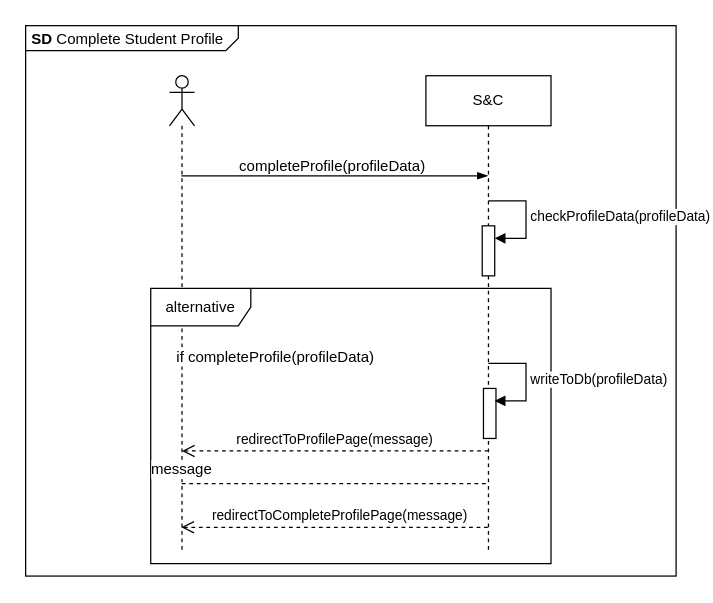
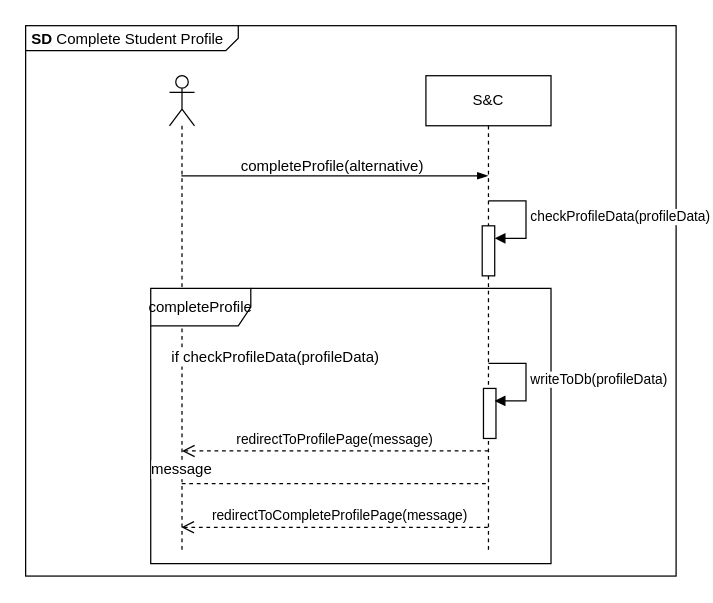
  <mxCell id="0" />
  <mxCell id="1" parent="0" />
  <mxCell id="2" value="&lt;p style=&quot;margin:0px;margin-top:4px;margin-left:5px;text-align:left;&quot;&gt;&lt;b&gt;SD&lt;/b&gt;  Complete Student Profile&lt;/p&gt;" style="html=1;shape=mxgraph.sysml.package;overflow=fill;labelX=170.62;align=left;spacingLeft=5;verticalAlign=top;spacingTop=-3;" vertex="1" parent="1"><mxGeometry x="20" width="520" height="440" as="geometry" y="20" /></mxCell>
  <mxCell id="3" value="" style="shape=umlLifeline;perimeter=lifelinePerimeter;whiteSpace=wrap;html=1;container=1;dropTarget=0;collapsible=0;recursiveResize=0;outlineConnect=0;portConstraint=eastwest;newEdgeStyle={&quot;curved&quot;:0,&quot;rounded&quot;:0};participant=umlActor;" vertex="1" parent="1"><mxGeometry x="135" y="60" width="20" height="380" as="geometry" /></mxCell>
  <mxCell id="4" value="S&amp;amp;C" style="shape=umlLifeline;perimeter=lifelinePerimeter;whiteSpace=wrap;html=1;container=1;dropTarget=0;collapsible=0;recursiveResize=0;outlineConnect=0;portConstraint=eastwest;newEdgeStyle={&quot;curved&quot;:0,&quot;rounded&quot;:0};" vertex="1" parent="1"><mxGeometry x="340" y="60" width="100" height="380" as="geometry" /></mxCell>
  <mxCell id="5" value="" style="html=1;points=[[0,0,0,0,5],[0,1,0,0,-5],[1,0,0,0,5],[1,1,0,0,-5]];perimeter=orthogonalPerimeter;outlineConnect=0;targetShapes=umlLifeline;portConstraint=eastwest;newEdgeStyle={&quot;curved&quot;:0,&quot;rounded&quot;:0};" vertex="1" parent="4"><mxGeometry x="45" y="120" width="10" height="40" as="geometry" /></mxCell>
  <mxCell id="6" value="checkProfileData(profileData)" style="html=1;align=left;spacingLeft=2;endArrow=block;rounded=0;edgeStyle=orthogonalEdgeStyle;curved=0;rounded=0;" edge="1" target="5" parent="4"><mxGeometry relative="1" as="geometry"><mxPoint x="50" y="100" as="sourcePoint" /><Array as="points"><mxPoint x="80" y="130" /></Array></mxGeometry></mxCell>
  <mxCell id="7" value="" style="edgeStyle=elbowEdgeStyle;fontSize=12;html=1;endArrow=blockThin;endFill=1;rounded=0;" edge="1" parent="1" source="3" target="4"><mxGeometry width="160" relative="1" as="geometry"><mxPoint x="100" y="140" as="sourcePoint" /><mxPoint x="260" y="140" as="targetPoint" /><Array as="points"><mxPoint x="220" y="140" /></Array></mxGeometry></mxCell>
- <mxCell id="8" value="completeProfile(profileData)" style="text;html=1;align=center;verticalAlign=middle;resizable=0;points=[];autosize=1;strokeColor=none;fillColor=none;" vertex="1" parent="1"><mxGeometry x="180" y="118" width="170" height="30" as="geometry" /></mxCell>
+ <mxCell id="8" value="completeProfile(alternative)" style="text;html=1;align=center;verticalAlign=middle;resizable=0;points=[];autosize=1;strokeColor=none;fillColor=none;" vertex="1" parent="1"><mxGeometry x="180" y="118" width="170" height="30" as="geometry" /></mxCell>
  <mxCell id="9" value="redirectToCompleteProfilePage(message)" style="html=1;verticalAlign=bottom;endArrow=open;dashed=1;endSize=8;curved=0;rounded=0;" edge="1" parent="1"><mxGeometry x="-0.025" relative="1" as="geometry"><mxPoint x="389.5" y="421" as="sourcePoint" /><mxPoint x="144.5" y="421" as="targetPoint" /><Array as="points"><mxPoint x="220" y="421" /></Array><mxPoint as="offset" /></mxGeometry></mxCell>
- <mxCell id="10" value="alternative" style="shape=umlFrame;whiteSpace=wrap;html=1;pointerEvents=0;width=80;height=30;" vertex="1" parent="1"><mxGeometry x="120" y="230" width="320" height="220" as="geometry" /></mxCell>
+ <mxCell id="10" value="completeProfile" style="shape=umlFrame;whiteSpace=wrap;html=1;pointerEvents=0;width=80;height=30;" vertex="1" parent="1"><mxGeometry x="120" y="230" width="320" height="220" as="geometry" /></mxCell>
  <mxCell id="11" value="" style="endArrow=none;dashed=1;html=1;rounded=0;" edge="1" parent="1"><mxGeometry width="50" height="50" relative="1" as="geometry"><mxPoint x="144.81" y="386" as="sourcePoint" /><mxPoint x="389.5" y="386" as="targetPoint" /><Array as="points"><mxPoint x="230" y="386" /><mxPoint x="270" y="386" /></Array></mxGeometry></mxCell>
- <mxCell id="12" value="if completeProfile(profileData)" style="text;html=1;align=center;verticalAlign=middle;whiteSpace=wrap;rounded=0;labelBackgroundColor=default;" vertex="1" parent="1"><mxGeometry x="100" y="270" width="240" height="30" as="geometry" /></mxCell>
+ <mxCell id="12" value="if checkProfileData(profileData)" style="text;html=1;align=center;verticalAlign=middle;whiteSpace=wrap;rounded=0;labelBackgroundColor=default;" vertex="1" parent="1"><mxGeometry x="100" y="270" width="240" height="30" as="geometry" /></mxCell>
  <mxCell id="13" value="message" style="text;html=1;align=center;verticalAlign=middle;whiteSpace=wrap;rounded=0;labelBackgroundColor=default;" vertex="1" parent="1"><mxGeometry x="115" y="360" width="60" height="30" as="geometry" /></mxCell>
  <mxCell id="14" value="" style="html=1;points=[[0,0,0,0,5],[0,1,0,0,-5],[1,0,0,0,5],[1,1,0,0,-5]];perimeter=orthogonalPerimeter;outlineConnect=0;targetShapes=umlLifeline;portConstraint=eastwest;newEdgeStyle={&quot;curved&quot;:0,&quot;rounded&quot;:0};" vertex="1" parent="1"><mxGeometry x="386" y="310" width="10" height="40" as="geometry" /></mxCell>
  <mxCell id="15" value="writeToDb(profileData)" style="html=1;align=left;spacingLeft=2;endArrow=block;rounded=0;edgeStyle=orthogonalEdgeStyle;curved=0;rounded=0;" edge="1" parent="1"><mxGeometry relative="1" as="geometry"><mxPoint x="390" y="290" as="sourcePoint" /><Array as="points"><mxPoint x="420" y="290" /><mxPoint x="420" y="320" /></Array><mxPoint x="395" y="319.966" as="targetPoint" /></mxGeometry></mxCell>
  <mxCell id="16" value="redirectToProfilePage(message)" style="html=1;verticalAlign=bottom;endArrow=open;dashed=1;endSize=8;curved=0;rounded=0;" edge="1" parent="1"><mxGeometry relative="1" as="geometry"><mxPoint x="390" y="360" as="sourcePoint" /><mxPoint x="145" y="360" as="targetPoint" /></mxGeometry></mxCell>
